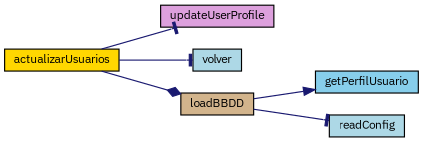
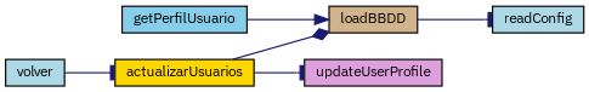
  digraph {
    fontname="IBM Plex Sans"
    rankdir=LR
    node [color=black fillcolor=lightblue fontname="IBM Plex Sans" fontsize=10 shape=record style=filled]
    edge [arrowhead=tee color=midnightblue fontname="IBM Plex Sans" fontsize=10 labelfontname=Helvetica labelfontsize=10 style=solid]
    n1 [fillcolor=gold fontcolor=black height=0.2 label=actualizarUsuarios width=0.4]
    n2 [fillcolor=plum height=0.2 label=updateUserProfile width=0.4]
    n3 [height=0.2 label=volver width=0.4]
    n4 [fillcolor=tan height=0.2 label=loadBBDD width=0.4]
    n5 [fillcolor=skyblue height=0.2 label=getPerfilUsuario width=0.4]
    n6 [height=0.2 label=readConfig width=0.4]
    n1 -> n2
-   n1 -> n3
+   n3 -> n1
    n1 -> n4 [arrowhead=diamond]
-   n4 -> n5 [arrowhead=normal]
+   n5 -> n4 [arrowhead=normal]
    n4 -> n6
  }
